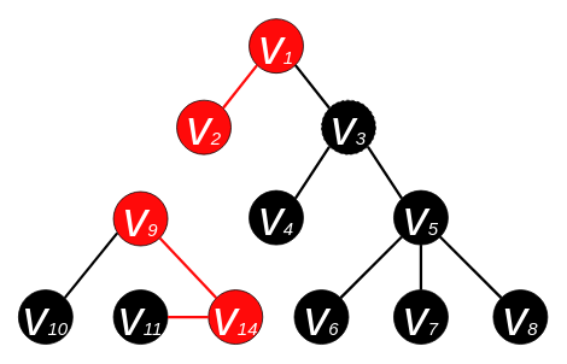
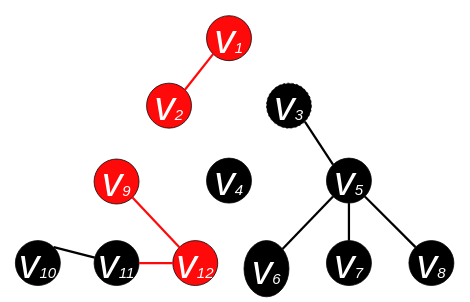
  <mxCell id="0" />
  <mxCell id="1" parent="0" />
  <mxCell id="2" value="&lt;i&gt;&lt;font color=&quot;#ffffff&quot; style=&quot;&quot;&gt;&lt;font style=&quot;font-size: 55px;&quot;&gt;v&lt;/font&gt;&lt;font style=&quot;font-size: 20px;&quot;&gt;1&lt;/font&gt;&lt;/font&gt;&lt;/i&gt;" style="ellipse;whiteSpace=wrap;html=1;aspect=fixed;fillColor=#FF0A0A;strokeColor=#000000;" parent="1" vertex="1"><mxGeometry x="275" y="20" width="60" height="60" as="geometry" /></mxCell>
  <mxCell id="3" value="&lt;i&gt;&lt;font style=&quot;&quot; color=&quot;#ffffff&quot;&gt;&lt;font style=&quot;font-size: 55px;&quot;&gt;v&lt;/font&gt;&lt;font style=&quot;font-size: 20px;&quot;&gt;2&lt;/font&gt;&lt;/font&gt;&lt;/i&gt;" style="ellipse;whiteSpace=wrap;html=1;aspect=fixed;fillColor=#FF0A0A;strokeColor=#000000;" parent="1" vertex="1"><mxGeometry x="195" y="110" width="60" height="60" as="geometry" /></mxCell>
  <mxCell id="4" value="&lt;i&gt;&lt;font style=&quot;&quot; color=&quot;#ffffff&quot;&gt;&lt;font style=&quot;font-size: 55px;&quot;&gt;v&lt;/font&gt;&lt;font style=&quot;font-size: 20px;&quot;&gt;3&lt;/font&gt;&lt;/font&gt;&lt;/i&gt;" style="ellipse;whiteSpace=wrap;html=1;aspect=fixed;fillColor=#000000;dashed=1;" parent="1" vertex="1"><mxGeometry x="355" y="110" width="60" height="60" as="geometry" /></mxCell>
  <mxCell id="5" value="&lt;i&gt;&lt;font style=&quot;&quot; color=&quot;#ffffff&quot;&gt;&lt;font style=&quot;font-size: 55px;&quot;&gt;v&lt;/font&gt;&lt;font style=&quot;font-size: 20px;&quot;&gt;4&lt;/font&gt;&lt;/font&gt;&lt;/i&gt;" style="ellipse;whiteSpace=wrap;html=1;aspect=fixed;fillColor=#000000;" parent="1" vertex="1"><mxGeometry x="275" y="210" width="60" height="60" as="geometry" /></mxCell>
  <mxCell id="6" value="&lt;i&gt;&lt;font style=&quot;&quot; color=&quot;#ffffff&quot;&gt;&lt;font style=&quot;font-size: 55px;&quot;&gt;v&lt;/font&gt;&lt;font style=&quot;font-size: 20px;&quot;&gt;5&lt;/font&gt;&lt;/font&gt;&lt;/i&gt;" style="ellipse;whiteSpace=wrap;html=1;aspect=fixed;fillColor=#000000;" parent="1" vertex="1"><mxGeometry x="435" y="210" width="60" height="60" as="geometry" /></mxCell>
  <mxCell id="7" value="&lt;i&gt;&lt;font style=&quot;&quot; color=&quot;#ffffff&quot;&gt;&lt;font style=&quot;font-size: 55px;&quot;&gt;v&lt;/font&gt;&lt;font style=&quot;font-size: 20px;&quot;&gt;7&lt;/font&gt;&lt;/font&gt;&lt;/i&gt;" style="ellipse;whiteSpace=wrap;html=1;aspect=fixed;fillColor=#000000;" parent="1" vertex="1"><mxGeometry x="435" y="320" width="60" height="60" as="geometry" /></mxCell>
- <mxCell id="8" value="&lt;i&gt;&lt;font style=&quot;&quot; color=&quot;#ffffff&quot;&gt;&lt;font style=&quot;font-size: 55px;&quot;&gt;v&lt;/font&gt;&lt;font style=&quot;font-size: 20px;&quot;&gt;6&lt;/font&gt;&lt;/font&gt;&lt;/i&gt;" style="ellipse;whiteSpace=wrap;html=1;aspect=fixed;fillColor=#000000;" parent="1" vertex="1"><mxGeometry x="325" y="320" width="60" height="60" as="geometry" /></mxCell>
+ <mxCell id="8" value="&lt;i&gt;&lt;font style=&quot;&quot; color=&quot;#ffffff&quot;&gt;&lt;font style=&quot;font-size: 55px;&quot;&gt;v&lt;/font&gt;&lt;font style=&quot;font-size: 20px;&quot;&gt;6&lt;/font&gt;&lt;/font&gt;&lt;/i&gt;" style="ellipse;whiteSpace=wrap;html=1;aspect=fixed;fillColor=#000000;" parent="1" vertex="1"><mxGeometry x="325" y="320" width="60" height="75" as="geometry" /></mxCell>
  <mxCell id="9" value="&lt;i&gt;&lt;font style=&quot;&quot; color=&quot;#ffffff&quot;&gt;&lt;font style=&quot;font-size: 55px;&quot;&gt;v&lt;/font&gt;&lt;font style=&quot;font-size: 20px;&quot;&gt;8&lt;/font&gt;&lt;/font&gt;&lt;/i&gt;" style="ellipse;whiteSpace=wrap;html=1;aspect=fixed;fillColor=#000000;" parent="1" vertex="1"><mxGeometry x="545" y="320" width="60" height="60" as="geometry" /></mxCell>
- <mxCell id="10" value="" style="endArrow=none;html=1;rounded=0;fontSize=20;fontColor=#FFFFFF;entryX=1;entryY=1;entryDx=0;entryDy=0;exitX=0;exitY=0;exitDx=0;exitDy=0;strokeWidth=3;" parent="1" source="4" target="2" edge="1"><mxGeometry width="50" height="50" relative="1" as="geometry"><mxPoint x="395" y="220" as="sourcePoint" /><mxPoint x="445" y="170" as="targetPoint" /></mxGeometry></mxCell>
  <mxCell id="11" value="" style="endArrow=none;html=1;rounded=0;fontSize=20;fontColor=#FFFFFF;exitX=1;exitY=0;exitDx=0;exitDy=0;entryX=0;entryY=1;entryDx=0;entryDy=0;strokeWidth=3;strokeColor=#FF0A0A;" parent="1" source="3" target="2" edge="1"><mxGeometry width="50" height="50" relative="1" as="geometry"><mxPoint x="395" y="220" as="sourcePoint" /><mxPoint x="445" y="170" as="targetPoint" /></mxGeometry></mxCell>
- <mxCell id="12" value="" style="endArrow=none;html=1;rounded=0;fontSize=20;fontColor=#FFFFFF;entryX=0;entryY=1;entryDx=0;entryDy=0;exitX=1;exitY=0;exitDx=0;exitDy=0;strokeWidth=3;" parent="1" source="5" target="4" edge="1"><mxGeometry width="50" height="50" relative="1" as="geometry"><mxPoint x="395" y="220" as="sourcePoint" /><mxPoint x="445" y="170" as="targetPoint" /></mxGeometry></mxCell>
  <mxCell id="13" value="" style="endArrow=none;html=1;rounded=0;fontSize=20;fontColor=#FFFFFF;entryX=1;entryY=1;entryDx=0;entryDy=0;exitX=0;exitY=0;exitDx=0;exitDy=0;strokeWidth=3;" parent="1" source="6" target="4" edge="1"><mxGeometry width="50" height="50" relative="1" as="geometry"><mxPoint x="395" y="220" as="sourcePoint" /><mxPoint x="445" y="170" as="targetPoint" /></mxGeometry></mxCell>
  <mxCell id="14" value="" style="endArrow=none;html=1;rounded=0;fontSize=20;fontColor=#FFFFFF;entryX=0;entryY=1;entryDx=0;entryDy=0;exitX=1;exitY=0;exitDx=0;exitDy=0;strokeWidth=3;" parent="1" source="8" target="6" edge="1"><mxGeometry width="50" height="50" relative="1" as="geometry"><mxPoint x="395" y="220" as="sourcePoint" /><mxPoint x="445" y="170" as="targetPoint" /></mxGeometry></mxCell>
  <mxCell id="15" value="" style="endArrow=none;html=1;rounded=0;fontSize=20;fontColor=#FFFFFF;entryX=0.5;entryY=1;entryDx=0;entryDy=0;exitX=0.5;exitY=0;exitDx=0;exitDy=0;strokeWidth=3;" parent="1" source="7" target="6" edge="1"><mxGeometry width="50" height="50" relative="1" as="geometry"><mxPoint x="395" y="220" as="sourcePoint" /><mxPoint x="445" y="170" as="targetPoint" /></mxGeometry></mxCell>
  <mxCell id="16" value="" style="endArrow=none;html=1;rounded=0;fontSize=20;fontColor=#FFFFFF;entryX=1;entryY=1;entryDx=0;entryDy=0;exitX=0;exitY=0;exitDx=0;exitDy=0;strokeWidth=3;" parent="1" source="9" target="6" edge="1"><mxGeometry width="50" height="50" relative="1" as="geometry"><mxPoint x="395" y="220" as="sourcePoint" /><mxPoint x="445" y="170" as="targetPoint" /></mxGeometry></mxCell>
  <mxCell id="17" value="&lt;i&gt;&lt;font style=&quot;&quot; color=&quot;#ffffff&quot;&gt;&lt;font style=&quot;font-size: 55px;&quot;&gt;v&lt;/font&gt;&lt;font style=&quot;font-size: 20px;&quot;&gt;9&lt;/font&gt;&lt;/font&gt;&lt;/i&gt;" style="ellipse;whiteSpace=wrap;html=1;aspect=fixed;fillColor=#FF0A0A;" parent="1" vertex="1"><mxGeometry x="125" y="211.21" width="60" height="60" as="geometry" /></mxCell>
  <mxCell id="18" value="&lt;i&gt;&lt;font style=&quot;&quot; color=&quot;#ffffff&quot;&gt;&lt;font style=&quot;font-size: 55px;&quot;&gt;v&lt;/font&gt;&lt;font style=&quot;font-size: 20px;&quot;&gt;11&lt;/font&gt;&lt;/font&gt;&lt;/i&gt;" style="ellipse;whiteSpace=wrap;html=1;aspect=fixed;fillColor=#000000;" parent="1" vertex="1"><mxGeometry x="125" y="320" width="60" height="60" as="geometry" /></mxCell>
  <mxCell id="19" value="&lt;i&gt;&lt;font style=&quot;&quot; color=&quot;#ffffff&quot;&gt;&lt;font style=&quot;font-size: 55px;&quot;&gt;v&lt;/font&gt;&lt;font style=&quot;font-size: 20px;&quot;&gt;10&lt;/font&gt;&lt;/font&gt;&lt;/i&gt;" style="ellipse;whiteSpace=wrap;html=1;aspect=fixed;fillColor=#000000;direction=south;" parent="1" vertex="1"><mxGeometry x="20" y="320" width="60" height="60" as="geometry" /></mxCell>
- <mxCell id="20" value="&lt;i&gt;&lt;font style=&quot;&quot; color=&quot;#ffffff&quot;&gt;&lt;font style=&quot;font-size: 55px;&quot;&gt;v&lt;/font&gt;&lt;font style=&quot;font-size: 20px;&quot;&gt;14&lt;/font&gt;&lt;/font&gt;&lt;/i&gt;" style="ellipse;whiteSpace=wrap;html=1;aspect=fixed;fillColor=#FF0A0A;" parent="1" vertex="1"><mxGeometry x="230" y="320" width="60" height="60" as="geometry" /></mxCell>
- <mxCell id="21" value="" style="endArrow=none;html=1;rounded=0;fontSize=20;fontColor=#FFFFFF;entryX=0.069;entryY=0.764;entryDx=0;entryDy=0;exitX=0;exitY=0;exitDx=0;exitDy=0;strokeWidth=3;entryPerimeter=0;" parent="1" source="19" edge="1" target="17"><mxGeometry width="50" height="50" relative="1" as="geometry"><mxPoint x="85" y="208.79" as="sourcePoint" /><mxPoint x="133.787" y="250.003" as="targetPoint" /></mxGeometry></mxCell>
+ <mxCell id="20" value="&lt;i&gt;&lt;font style=&quot;&quot; color=&quot;#ffffff&quot;&gt;&lt;font style=&quot;font-size: 55px;&quot;&gt;v&lt;/font&gt;&lt;font style=&quot;font-size: 20px;&quot;&gt;12&lt;/font&gt;&lt;/font&gt;&lt;/i&gt;" style="ellipse;whiteSpace=wrap;html=1;aspect=fixed;fillColor=#FF0A0A;" parent="1" vertex="1"><mxGeometry x="230" y="320" width="60" height="60" as="geometry" /></mxCell>
+ <mxCell id="21" value="" style="endArrow=none;html=1;rounded=0;fontSize=20;fontColor=#FFFFFF;exitX=0;exitY=0;exitDx=0;exitDy=0;strokeWidth=3;" parent="1" source="19" edge="1" target="18"><mxGeometry width="50" height="50" relative="1" as="geometry"><mxPoint x="85" y="208.79" as="sourcePoint" /><mxPoint x="133.787" y="250.003" as="targetPoint" /></mxGeometry></mxCell>
  <mxCell id="22" value="" style="endArrow=none;html=1;rounded=0;fontSize=20;fontColor=#FFFFFF;entryX=1;entryY=1;entryDx=0;entryDy=0;exitX=0;exitY=0;exitDx=0;exitDy=0;strokeWidth=3;strokeColor=#FF0A0A;" parent="1" source="20" edge="1" target="17"><mxGeometry width="50" height="50" relative="1" as="geometry"><mxPoint x="85" y="208.79" as="sourcePoint" /><mxPoint x="176.213" y="250.003" as="targetPoint" /></mxGeometry></mxCell>
  <mxCell id="23" value="" style="endArrow=none;html=1;rounded=0;fontSize=20;fontColor=#FFFFFF;entryX=1;entryY=0.5;entryDx=0;entryDy=0;exitX=0;exitY=0.5;exitDx=0;exitDy=0;strokeWidth=3;strokeColor=#FF0A0A;" parent="1" source="20" target="18" edge="1"><mxGeometry width="50" height="50" relative="1" as="geometry"><mxPoint x="248.787" y="338.787" as="sourcePoint" /><mxPoint x="186.213" y="260.003" as="targetPoint" /></mxGeometry></mxCell>
